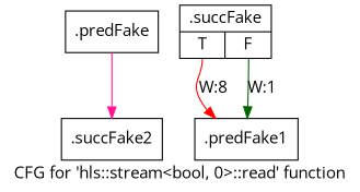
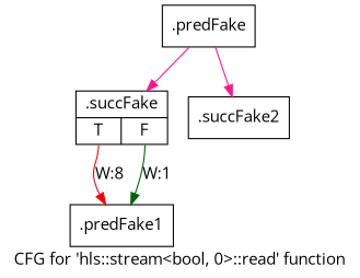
  digraph {
    fontname="Open Sans"
    label="CFG for 'hls::stream\<bool, 0\>::read' function"
    node [fontname="Open Sans" shape=record filename="/mnt/xilinx/Vitis_HLS/2021.2/include/hls_stream_thread_unsafe.h" linenumber=372]
    edge [color=deeppink execusionnum=7 filename="/mnt/xilinx/Vitis_HLS/2021.2/include/hls_stream_thread_unsafe.h" fontname="Open Sans"]
    n1 [label="{.predFake}" filename="" linenumber=""]
    n2 [label="{.succFake|{<s0>T|<s1>F}}" linenumber=370]
    n3 [label="{.succFake2}"]
    n4 [label="{.predFake1}"]
+   n1 -> n2
    n1 -> n3
    n2 -> n4 [color=red label="W:8" tailport=s0 execusionnum="" filename=""]
    n2 -> n4 [color=darkgreen execusionnum=0 label="W:1" tailport=s1]
  }
